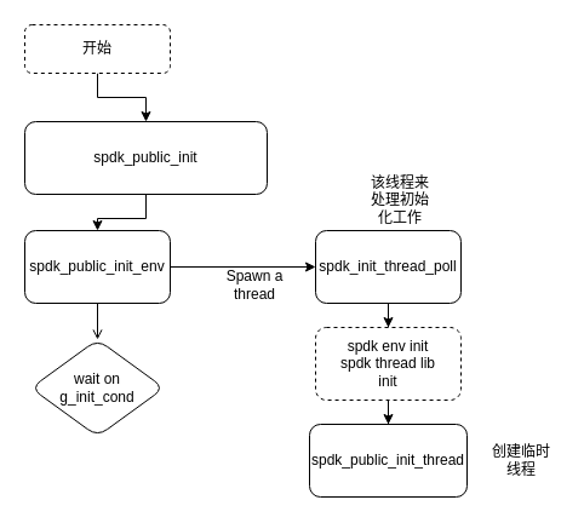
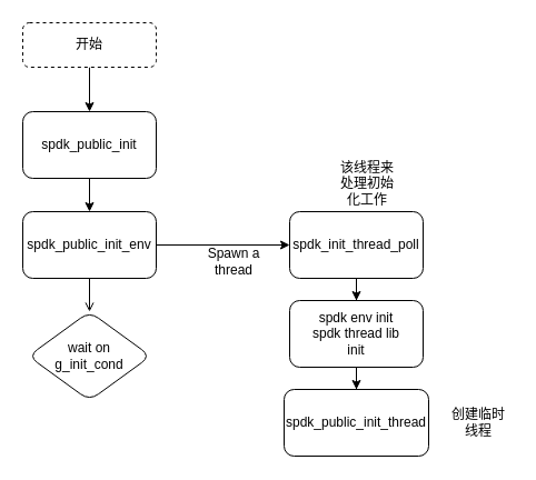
  <mxCell id="0" />
  <mxCell id="1" parent="0" />
  <mxCell id="2" value="" style="edgeStyle=orthogonalEdgeStyle;rounded=0;orthogonalLoop=1;jettySize=auto;html=1;" edge="1" parent="1" source="3" target="5"><mxGeometry relative="1" as="geometry" /></mxCell>
  <mxCell id="3" value="开始" style="rounded=1;whiteSpace=wrap;html=1;fontSize=12;glass=0;strokeWidth=1;shadow=0;dashed=1;" parent="1" vertex="1"><mxGeometry x="20" y="20" width="120" height="40" as="geometry" /></mxCell>
  <mxCell id="4" value="" style="edgeStyle=orthogonalEdgeStyle;rounded=0;orthogonalLoop=1;jettySize=auto;html=1;" edge="1" parent="1" source="5" target="8"><mxGeometry relative="1" as="geometry" /></mxCell>
- <mxCell id="5" value="spdk_public_init" style="rounded=1;whiteSpace=wrap;html=1;glass=0;strokeWidth=1;shadow=0;" vertex="1" parent="1"><mxGeometry x="20" y="100" width="200" height="60" as="geometry" /></mxCell>
+ <mxCell id="5" value="spdk_public_init" style="rounded=1;whiteSpace=wrap;html=1;glass=0;strokeWidth=1;shadow=0;" vertex="1" parent="1"><mxGeometry x="20" y="100" width="120" height="60" as="geometry" /></mxCell>
  <mxCell id="6" value="" style="edgeStyle=orthogonalEdgeStyle;rounded=0;orthogonalLoop=1;jettySize=auto;html=1;" edge="1" parent="1" source="8" target="10"><mxGeometry relative="1" as="geometry" /></mxCell>
  <mxCell id="7" value="" style="edgeStyle=orthogonalEdgeStyle;rounded=0;orthogonalLoop=1;jettySize=auto;html=1;endArrow=open;" edge="1" parent="1" source="8" target="13"><mxGeometry relative="1" as="geometry" /></mxCell>
  <mxCell id="8" value="spdk_public_init_env" style="rounded=1;whiteSpace=wrap;html=1;glass=0;strokeWidth=1;shadow=0;" vertex="1" parent="1"><mxGeometry x="20" y="190" width="120" height="60" as="geometry" /></mxCell>
  <mxCell id="9" value="" style="edgeStyle=orthogonalEdgeStyle;rounded=0;orthogonalLoop=1;jettySize=auto;html=1;" edge="1" parent="1" source="10" target="15"><mxGeometry relative="1" as="geometry" /></mxCell>
  <mxCell id="10" value="spdk_init_thread_poll" style="whiteSpace=wrap;html=1;rounded=1;glass=0;strokeWidth=1;shadow=0;" vertex="1" parent="1"><mxGeometry x="260" y="190" width="120" height="60" as="geometry" /></mxCell>
  <mxCell id="11" value="Spawn a thread" style="text;strokeColor=none;align=center;fillColor=none;html=1;verticalAlign=middle;whiteSpace=wrap;rounded=0;" vertex="1" parent="1"><mxGeometry x="180" y="220" width="60" height="30" as="geometry" /></mxCell>
  <mxCell id="12" value="该线程来处理初始化工作" style="text;strokeColor=none;align=center;fillColor=none;html=1;verticalAlign=middle;whiteSpace=wrap;rounded=0;" vertex="1" parent="1"><mxGeometry x="300" y="150" width="60" height="30" as="geometry" /></mxCell>
  <mxCell id="13" value="wait on&lt;br&gt;g_init_cond" style="rhombus;whiteSpace=wrap;html=1;rounded=1;glass=0;strokeWidth=1;shadow=0;" vertex="1" parent="1"><mxGeometry x="25" y="280" width="110" height="80" as="geometry" /></mxCell>
  <mxCell id="14" value="" style="edgeStyle=orthogonalEdgeStyle;rounded=0;orthogonalLoop=1;jettySize=auto;html=1;" edge="1" parent="1" source="15" target="16"><mxGeometry relative="1" as="geometry" /></mxCell>
- <mxCell id="15" value="spdk env init&lt;br&gt;spdk thread lib&lt;br&gt;init" style="rounded=1;whiteSpace=wrap;html=1;glass=0;strokeWidth=1;shadow=0;dashed=1;" vertex="1" parent="1"><mxGeometry x="260" y="270" width="120" height="60" as="geometry" /></mxCell>
+ <mxCell id="15" value="spdk env init&lt;br&gt;spdk thread lib&lt;br&gt;init" style="rounded=1;whiteSpace=wrap;html=1;glass=0;strokeWidth=1;shadow=0;" vertex="1" parent="1"><mxGeometry x="260" y="270" width="120" height="60" as="geometry" /></mxCell>
  <mxCell id="16" value="spdk_public_init_thread" style="whiteSpace=wrap;html=1;rounded=1;glass=0;strokeWidth=1;shadow=0;" vertex="1" parent="1"><mxGeometry x="255" y="350" width="130" height="60" as="geometry" /></mxCell>
  <mxCell id="17" value="创建临时线程" style="text;strokeColor=none;align=center;fillColor=none;html=1;verticalAlign=middle;whiteSpace=wrap;rounded=0;" vertex="1" parent="1"><mxGeometry x="400" y="365" width="60" height="30" as="geometry" /></mxCell>
